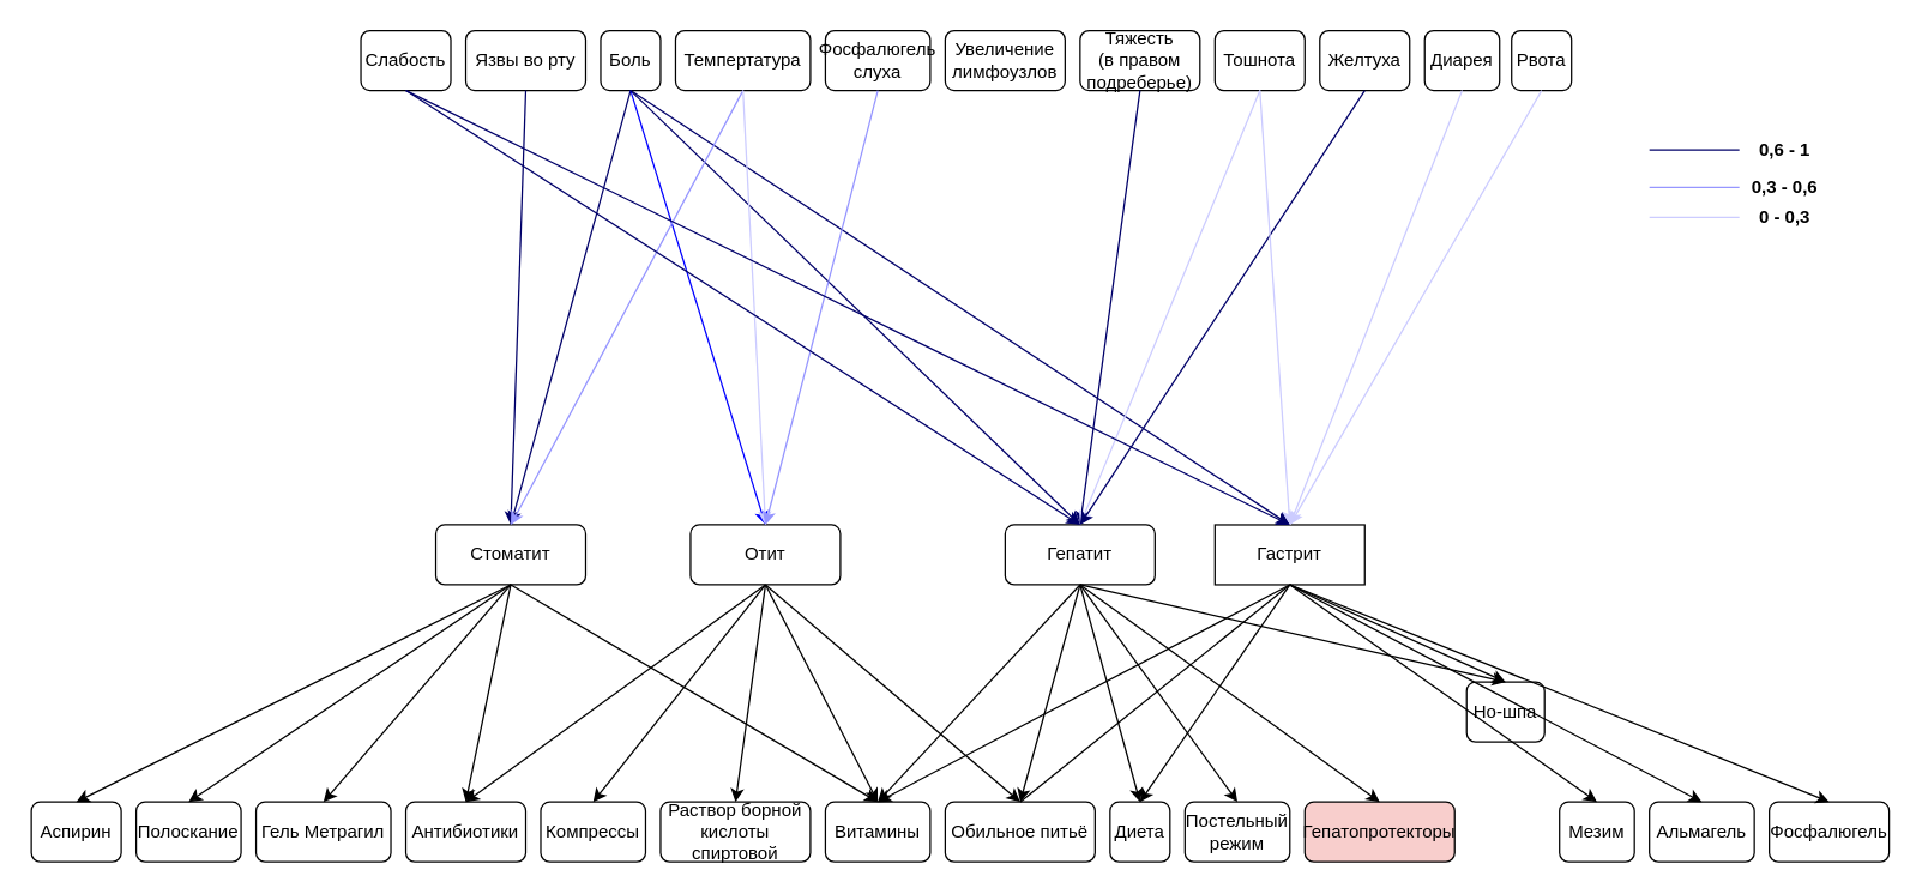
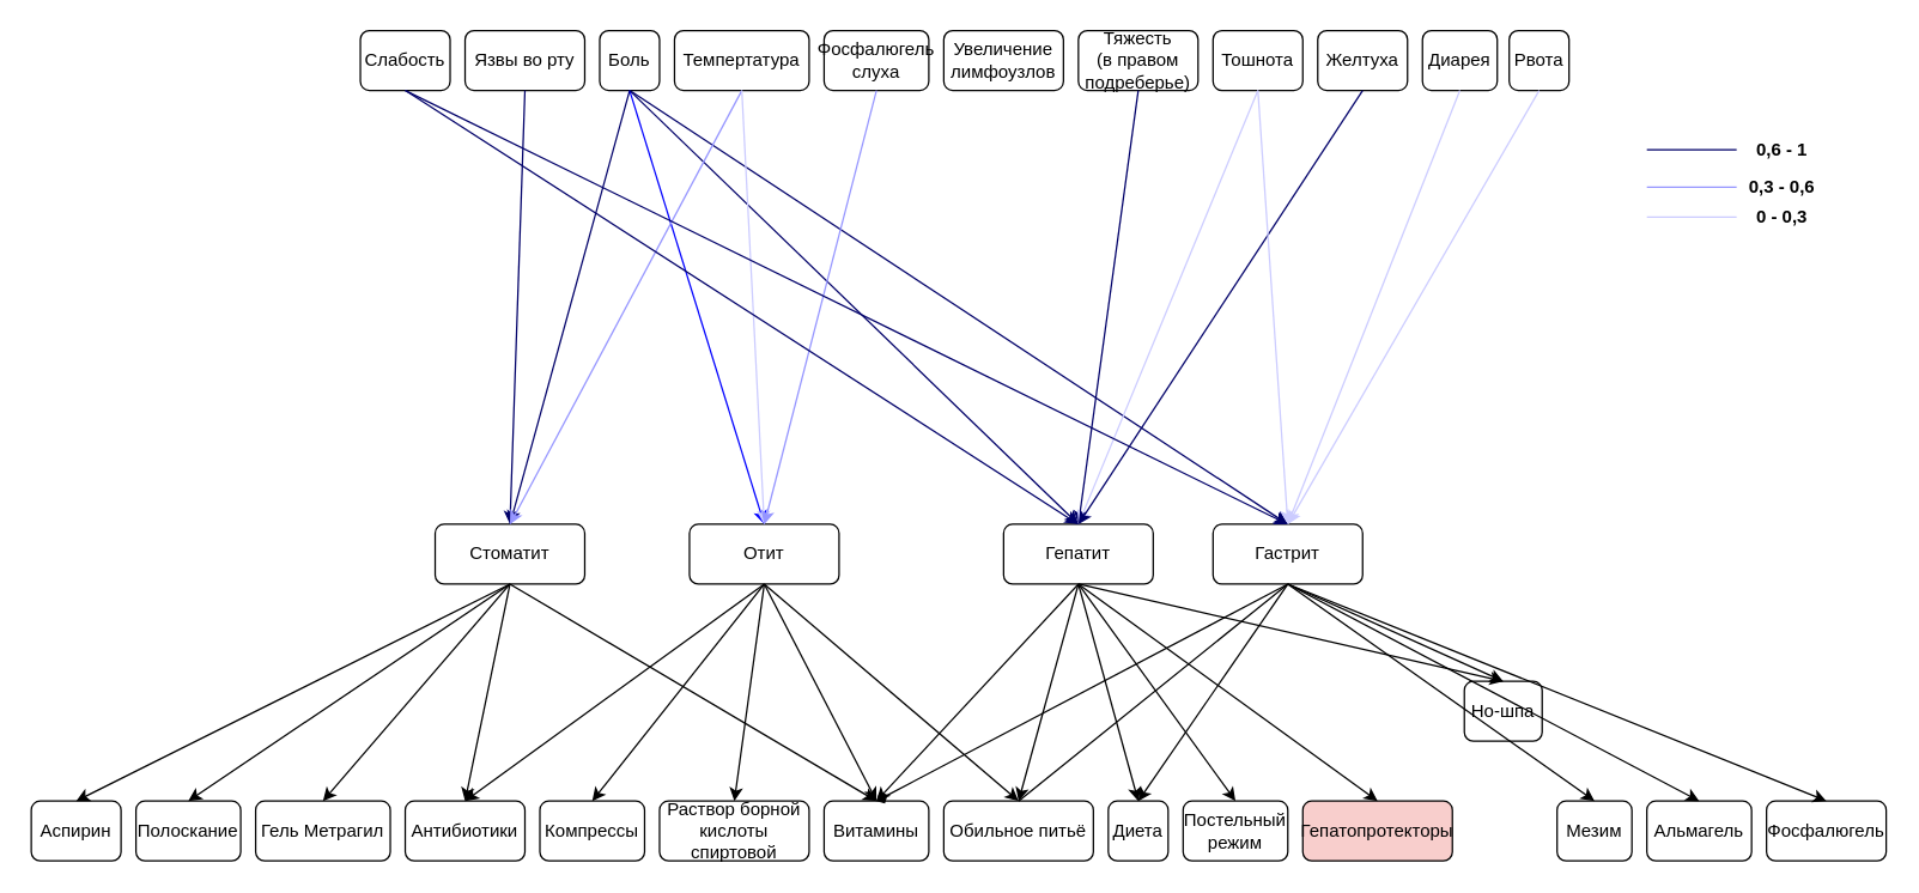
  <mxCell id="0" />
  <mxCell id="1" parent="0" />
  <mxCell id="2" value="Стоматит" style="rounded=1;whiteSpace=wrap;html=1;" parent="1" vertex="1"><mxGeometry x="290" y="350" width="100" height="40" as="geometry" /></mxCell>
  <mxCell id="3" value="Язвы во рту" style="rounded=1;whiteSpace=wrap;html=1;" parent="1" vertex="1"><mxGeometry x="310" y="20" width="80" height="40" as="geometry" /></mxCell>
  <mxCell id="4" value="Боль" style="rounded=1;whiteSpace=wrap;html=1;" parent="1" vertex="1"><mxGeometry x="400" y="20" width="40" height="40" as="geometry" /></mxCell>
  <mxCell id="5" value="Темпертатура" style="rounded=1;whiteSpace=wrap;html=1;" parent="1" vertex="1"><mxGeometry x="450" y="20" width="90" height="40" as="geometry" /></mxCell>
  <mxCell id="6" value="Отит" style="rounded=1;whiteSpace=wrap;html=1;" parent="1" vertex="1"><mxGeometry x="460" y="350" width="100" height="40" as="geometry" /></mxCell>
  <mxCell id="7" value="Фосфалюгель слуха" style="rounded=1;whiteSpace=wrap;html=1;" parent="1" vertex="1"><mxGeometry x="550" y="20" width="70" height="40" as="geometry" /></mxCell>
  <mxCell id="8" value="Увеличение лимфоузлов" style="rounded=1;whiteSpace=wrap;html=1;" parent="1" vertex="1"><mxGeometry x="630" y="20" width="80" height="40" as="geometry" /></mxCell>
  <mxCell id="9" value="Гепатит" style="rounded=1;whiteSpace=wrap;html=1;" parent="1" vertex="1"><mxGeometry x="670" y="350" width="100" height="40" as="geometry" /></mxCell>
  <mxCell id="10" value="Тяжесть &lt;br&gt;(в правом подреберье)" style="rounded=1;whiteSpace=wrap;html=1;" parent="1" vertex="1"><mxGeometry x="720" y="20" width="80" height="40" as="geometry" /></mxCell>
  <mxCell id="11" value="Тошнота" style="rounded=1;whiteSpace=wrap;html=1;" parent="1" vertex="1"><mxGeometry x="810" y="20" width="60" height="40" as="geometry" /></mxCell>
  <mxCell id="12" value="Слабость" style="rounded=1;whiteSpace=wrap;html=1;" parent="1" vertex="1"><mxGeometry x="240" y="20" width="60" height="40" as="geometry" /></mxCell>
  <mxCell id="13" value="Желтуха" style="rounded=1;whiteSpace=wrap;html=1;" parent="1" vertex="1"><mxGeometry x="880" y="20" width="60" height="40" as="geometry" /></mxCell>
  <mxCell id="14" value="Рвота" style="rounded=1;whiteSpace=wrap;html=1;" parent="1" vertex="1"><mxGeometry x="1008" y="20" width="40" height="40" as="geometry" /></mxCell>
  <mxCell id="15" value="Диарея" style="rounded=1;whiteSpace=wrap;html=1;" parent="1" vertex="1"><mxGeometry x="950" y="20" width="50" height="40" as="geometry" /></mxCell>
- <mxCell id="16" value="Гастрит" style="whiteSpace=wrap;html=1;rounded=0;" parent="1" vertex="1"><mxGeometry x="810" y="350" width="100" height="40" as="geometry" /></mxCell>
+ <mxCell id="16" value="Гастрит" style="rounded=1;whiteSpace=wrap;html=1;" parent="1" vertex="1"><mxGeometry x="810" y="350" width="100" height="40" as="geometry" /></mxCell>
  <mxCell id="17" value="" style="endArrow=classic;html=1;rounded=0;exitX=0.5;exitY=1;exitDx=0;exitDy=0;entryX=0.5;entryY=0;entryDx=0;entryDy=0;strokeColor=#000069;" parent="1" source="4" target="2" edge="1"><mxGeometry width="50" height="50" relative="1" as="geometry"><mxPoint x="650" y="130" as="sourcePoint" /><mxPoint x="700" y="80" as="targetPoint" /></mxGeometry></mxCell>
  <mxCell id="18" value="" style="endArrow=classic;html=1;rounded=0;exitX=0.5;exitY=1;exitDx=0;exitDy=0;entryX=0.5;entryY=0;entryDx=0;entryDy=0;strokeColor=#0000FF;" parent="1" source="4" target="6" edge="1"><mxGeometry width="50" height="50" relative="1" as="geometry"><mxPoint x="650" y="130" as="sourcePoint" /><mxPoint x="700" y="80" as="targetPoint" /></mxGeometry></mxCell>
  <mxCell id="19" value="" style="endArrow=classic;html=1;rounded=0;exitX=0.5;exitY=1;exitDx=0;exitDy=0;entryX=0.5;entryY=0;entryDx=0;entryDy=0;strokeColor=#000069;" parent="1" source="4" target="9" edge="1"><mxGeometry width="50" height="50" relative="1" as="geometry"><mxPoint x="479" y="70" as="sourcePoint" /><mxPoint x="550" y="360" as="targetPoint" /></mxGeometry></mxCell>
  <mxCell id="20" value="" style="endArrow=classic;html=1;rounded=0;exitX=0.5;exitY=1;exitDx=0;exitDy=0;entryX=0.5;entryY=0;entryDx=0;entryDy=0;strokeColor=#000069;" parent="1" source="4" target="16" edge="1"><mxGeometry width="50" height="50" relative="1" as="geometry"><mxPoint x="489" y="80" as="sourcePoint" /><mxPoint x="560" y="370" as="targetPoint" /></mxGeometry></mxCell>
  <mxCell id="21" value="" style="endArrow=classic;html=1;rounded=0;exitX=0.5;exitY=1;exitDx=0;exitDy=0;entryX=0.5;entryY=0;entryDx=0;entryDy=0;strokeColor=#000069;" parent="1" source="3" target="2" edge="1"><mxGeometry width="50" height="50" relative="1" as="geometry"><mxPoint x="650" y="130" as="sourcePoint" /><mxPoint x="700" y="80" as="targetPoint" /></mxGeometry></mxCell>
  <mxCell id="22" value="" style="endArrow=classic;html=1;rounded=0;exitX=0.5;exitY=1;exitDx=0;exitDy=0;entryX=0.5;entryY=0;entryDx=0;entryDy=0;strokeColor=#9696FF;" parent="1" source="5" target="2" edge="1"><mxGeometry width="50" height="50" relative="1" as="geometry"><mxPoint x="650" y="130" as="sourcePoint" /><mxPoint x="700" y="80" as="targetPoint" /></mxGeometry></mxCell>
  <mxCell id="23" value="" style="endArrow=classic;html=1;rounded=0;exitX=0.5;exitY=1;exitDx=0;exitDy=0;entryX=0.5;entryY=0;entryDx=0;entryDy=0;strokeColor=#CCCCFF;" parent="1" source="5" target="6" edge="1"><mxGeometry width="50" height="50" relative="1" as="geometry"><mxPoint x="550" y="70" as="sourcePoint" /><mxPoint x="700" y="80" as="targetPoint" /></mxGeometry></mxCell>
  <mxCell id="24" value="" style="endArrow=classic;html=1;rounded=0;exitX=0.5;exitY=1;exitDx=0;exitDy=0;entryX=0.5;entryY=0;entryDx=0;entryDy=0;strokeColor=#9696FF;" parent="1" source="7" target="6" edge="1"><mxGeometry width="50" height="50" relative="1" as="geometry"><mxPoint x="650" y="130" as="sourcePoint" /><mxPoint x="700" y="80" as="targetPoint" /></mxGeometry></mxCell>
  <mxCell id="25" value="" style="endArrow=classic;html=1;rounded=0;exitX=0.5;exitY=1;exitDx=0;exitDy=0;entryX=0.5;entryY=0;entryDx=0;entryDy=0;strokeColor=#000069;" parent="1" source="10" target="9" edge="1"><mxGeometry width="50" height="50" relative="1" as="geometry"><mxPoint x="650" y="130" as="sourcePoint" /><mxPoint x="700" y="80" as="targetPoint" /></mxGeometry></mxCell>
  <mxCell id="26" value="" style="endArrow=classic;html=1;rounded=0;exitX=0.5;exitY=1;exitDx=0;exitDy=0;entryX=0.5;entryY=0;entryDx=0;entryDy=0;strokeColor=#CCCCFF;" parent="1" source="11" target="9" edge="1"><mxGeometry width="50" height="50" relative="1" as="geometry"><mxPoint x="650" y="130" as="sourcePoint" /><mxPoint x="700" y="80" as="targetPoint" /></mxGeometry></mxCell>
  <mxCell id="27" value="" style="endArrow=classic;html=1;rounded=0;exitX=0.5;exitY=1;exitDx=0;exitDy=0;entryX=0.5;entryY=0;entryDx=0;entryDy=0;strokeColor=#000069;" parent="1" source="12" target="9" edge="1"><mxGeometry width="50" height="50" relative="1" as="geometry"><mxPoint x="480" y="130" as="sourcePoint" /><mxPoint x="700" y="80" as="targetPoint" /></mxGeometry></mxCell>
  <mxCell id="28" value="" style="endArrow=classic;html=1;rounded=0;exitX=0.5;exitY=1;exitDx=0;exitDy=0;entryX=0.5;entryY=0;entryDx=0;entryDy=0;strokeColor=#000069;" parent="1" source="13" target="9" edge="1"><mxGeometry width="50" height="50" relative="1" as="geometry"><mxPoint x="650" y="130" as="sourcePoint" /><mxPoint x="700" y="80" as="targetPoint" /></mxGeometry></mxCell>
  <mxCell id="29" value="" style="endArrow=classic;html=1;rounded=0;exitX=0.5;exitY=1;exitDx=0;exitDy=0;entryX=0.5;entryY=0;entryDx=0;entryDy=0;strokeColor=#CCCCFF;" parent="1" source="11" target="16" edge="1"><mxGeometry width="50" height="50" relative="1" as="geometry"><mxPoint x="650" y="130" as="sourcePoint" /><mxPoint x="700" y="80" as="targetPoint" /></mxGeometry></mxCell>
  <mxCell id="30" value="" style="endArrow=classic;html=1;rounded=0;exitX=0.5;exitY=1;exitDx=0;exitDy=0;entryX=0.5;entryY=0;entryDx=0;entryDy=0;strokeColor=#CCCCFF;" parent="1" source="14" target="16" edge="1"><mxGeometry width="50" height="50" relative="1" as="geometry"><mxPoint x="650" y="130" as="sourcePoint" /><mxPoint x="700" y="80" as="targetPoint" /></mxGeometry></mxCell>
  <mxCell id="31" value="" style="endArrow=classic;html=1;rounded=0;exitX=0.5;exitY=1;exitDx=0;exitDy=0;entryX=0.5;entryY=0;entryDx=0;entryDy=0;strokeColor=#CCCCFF;" parent="1" source="15" target="16" edge="1"><mxGeometry width="50" height="50" relative="1" as="geometry"><mxPoint x="650" y="130" as="sourcePoint" /><mxPoint x="700" y="80" as="targetPoint" /></mxGeometry></mxCell>
  <mxCell id="32" value="" style="endArrow=classic;html=1;rounded=0;exitX=0.5;exitY=1;exitDx=0;exitDy=0;entryX=0.5;entryY=0;entryDx=0;entryDy=0;strokeColor=#000069;" parent="1" source="12" target="16" edge="1"><mxGeometry width="50" height="50" relative="1" as="geometry"><mxPoint x="650" y="130" as="sourcePoint" /><mxPoint x="700" y="80" as="targetPoint" /></mxGeometry></mxCell>
  <mxCell id="33" value="Полоскание" style="rounded=1;whiteSpace=wrap;html=1;" parent="1" vertex="1"><mxGeometry x="90" y="535" width="70" height="40" as="geometry" /></mxCell>
  <mxCell id="34" value="Антибиотики" style="rounded=1;whiteSpace=wrap;html=1;" parent="1" vertex="1"><mxGeometry x="270" y="535" width="80" height="40" as="geometry" /></mxCell>
  <mxCell id="35" value="Гель Метрагил" style="rounded=1;whiteSpace=wrap;html=1;" parent="1" vertex="1"><mxGeometry x="170" y="535" width="90" height="40" as="geometry" /></mxCell>
  <mxCell id="36" value="Аспирин" style="rounded=1;whiteSpace=wrap;html=1;" parent="1" vertex="1"><mxGeometry x="20" y="535" width="60" height="40" as="geometry" /></mxCell>
  <mxCell id="37" value="Витамины" style="rounded=1;whiteSpace=wrap;html=1;" parent="1" vertex="1"><mxGeometry x="550" y="535" width="70" height="40" as="geometry" /></mxCell>
  <mxCell id="38" value="Компрессы" style="rounded=1;whiteSpace=wrap;html=1;" parent="1" vertex="1"><mxGeometry x="360" y="535" width="70" height="40" as="geometry" /></mxCell>
  <mxCell id="39" value="Раствор борной кислоты спиртовой" style="rounded=1;whiteSpace=wrap;html=1;" parent="1" vertex="1"><mxGeometry x="440" y="535" width="100" height="40" as="geometry" /></mxCell>
  <mxCell id="40" value="Постельный режим" style="rounded=1;whiteSpace=wrap;html=1;" parent="1" vertex="1"><mxGeometry x="790" y="535" width="70" height="40" as="geometry" /></mxCell>
  <mxCell id="41" value="Диета" style="rounded=1;whiteSpace=wrap;html=1;" parent="1" vertex="1"><mxGeometry x="740" y="535" width="40" height="40" as="geometry" /></mxCell>
  <mxCell id="42" value="Гепатопротекторы" style="rounded=1;whiteSpace=wrap;html=1;fillColor=#f8cecc;" parent="1" vertex="1"><mxGeometry x="870" y="535" width="100" height="40" as="geometry" /></mxCell>
  <mxCell id="43" value="Но-шпа" style="rounded=1;whiteSpace=wrap;html=1;" parent="1" vertex="1"><mxGeometry x="978" y="455" width="52" height="40" as="geometry" /></mxCell>
  <mxCell id="44" value="Альмагель" style="rounded=1;whiteSpace=wrap;html=1;" parent="1" vertex="1"><mxGeometry x="1100" y="535" width="70" height="40" as="geometry" /></mxCell>
  <mxCell id="45" value="Фосфалюгель" style="rounded=1;whiteSpace=wrap;html=1;" parent="1" vertex="1"><mxGeometry x="1180" y="535" width="80" height="40" as="geometry" /></mxCell>
  <mxCell id="46" value="Мезим" style="rounded=1;whiteSpace=wrap;html=1;" parent="1" vertex="1"><mxGeometry x="1040" y="535" width="50" height="40" as="geometry" /></mxCell>
  <mxCell id="47" value="" style="endArrow=classic;html=1;rounded=0;exitX=0.5;exitY=1;exitDx=0;exitDy=0;entryX=0.5;entryY=0;entryDx=0;entryDy=0;" parent="1" source="2" target="33" edge="1"><mxGeometry width="50" height="50" relative="1" as="geometry"><mxPoint x="590" y="610" as="sourcePoint" /><mxPoint x="640" y="560" as="targetPoint" /></mxGeometry></mxCell>
  <mxCell id="48" value="" style="endArrow=classic;html=1;rounded=0;exitX=0.5;exitY=1;exitDx=0;exitDy=0;entryX=0.5;entryY=0;entryDx=0;entryDy=0;" parent="1" source="2" target="35" edge="1"><mxGeometry width="50" height="50" relative="1" as="geometry"><mxPoint x="590" y="610" as="sourcePoint" /><mxPoint x="640" y="560" as="targetPoint" /></mxGeometry></mxCell>
  <mxCell id="49" value="" style="endArrow=classic;html=1;rounded=0;exitX=0.5;exitY=1;exitDx=0;exitDy=0;entryX=0.5;entryY=0;entryDx=0;entryDy=0;" parent="1" source="2" target="37" edge="1"><mxGeometry width="50" height="50" relative="1" as="geometry"><mxPoint x="590" y="610" as="sourcePoint" /><mxPoint x="640" y="560" as="targetPoint" /></mxGeometry></mxCell>
  <mxCell id="50" value="" style="endArrow=classic;html=1;rounded=0;exitX=0.5;exitY=1;exitDx=0;exitDy=0;entryX=0.5;entryY=0;entryDx=0;entryDy=0;" parent="1" source="2" target="34" edge="1"><mxGeometry width="50" height="50" relative="1" as="geometry"><mxPoint x="590" y="610" as="sourcePoint" /><mxPoint x="640" y="560" as="targetPoint" /></mxGeometry></mxCell>
  <mxCell id="51" value="" style="endArrow=classic;html=1;rounded=0;exitX=0.5;exitY=1;exitDx=0;exitDy=0;entryX=0.5;entryY=0;entryDx=0;entryDy=0;" parent="1" source="6" target="38" edge="1"><mxGeometry width="50" height="50" relative="1" as="geometry"><mxPoint x="590" y="610" as="sourcePoint" /><mxPoint x="640" y="560" as="targetPoint" /></mxGeometry></mxCell>
  <mxCell id="52" value="" style="endArrow=classic;html=1;rounded=0;exitX=0.5;exitY=1;exitDx=0;exitDy=0;entryX=0.5;entryY=0;entryDx=0;entryDy=0;" parent="1" source="6" target="39" edge="1"><mxGeometry width="50" height="50" relative="1" as="geometry"><mxPoint x="590" y="610" as="sourcePoint" /><mxPoint x="640" y="560" as="targetPoint" /></mxGeometry></mxCell>
  <mxCell id="53" value="" style="endArrow=classic;html=1;rounded=0;exitX=0.5;exitY=1;exitDx=0;exitDy=0;entryX=0.5;entryY=0;entryDx=0;entryDy=0;" parent="1" source="6" target="34" edge="1"><mxGeometry width="50" height="50" relative="1" as="geometry"><mxPoint x="590" y="610" as="sourcePoint" /><mxPoint x="640" y="560" as="targetPoint" /></mxGeometry></mxCell>
  <mxCell id="54" value="" style="endArrow=classic;html=1;rounded=0;exitX=0.5;exitY=1;exitDx=0;exitDy=0;entryX=0.5;entryY=0;entryDx=0;entryDy=0;" parent="1" source="6" target="37" edge="1"><mxGeometry width="50" height="50" relative="1" as="geometry"><mxPoint x="590" y="610" as="sourcePoint" /><mxPoint x="640" y="560" as="targetPoint" /></mxGeometry></mxCell>
  <mxCell id="55" value="" style="endArrow=classic;html=1;rounded=0;exitX=0.5;exitY=1;exitDx=0;exitDy=0;entryX=0.5;entryY=0;entryDx=0;entryDy=0;" parent="1" source="6" target="67" edge="1"><mxGeometry width="50" height="50" relative="1" as="geometry"><mxPoint x="590" y="610" as="sourcePoint" /><mxPoint x="640" y="560" as="targetPoint" /></mxGeometry></mxCell>
  <mxCell id="56" value="" style="endArrow=classic;html=1;rounded=0;exitX=0.5;exitY=1;exitDx=0;exitDy=0;entryX=0.5;entryY=0;entryDx=0;entryDy=0;" parent="1" source="9" target="40" edge="1"><mxGeometry width="50" height="50" relative="1" as="geometry"><mxPoint x="590" y="610" as="sourcePoint" /><mxPoint x="640" y="560" as="targetPoint" /></mxGeometry></mxCell>
  <mxCell id="57" value="" style="endArrow=classic;html=1;rounded=0;exitX=0.5;exitY=1;exitDx=0;exitDy=0;entryX=0.5;entryY=0;entryDx=0;entryDy=0;" parent="1" source="9" target="41" edge="1"><mxGeometry width="50" height="50" relative="1" as="geometry"><mxPoint x="590" y="610" as="sourcePoint" /><mxPoint x="640" y="560" as="targetPoint" /></mxGeometry></mxCell>
  <mxCell id="58" value="" style="endArrow=classic;html=1;rounded=0;exitX=0.5;exitY=1;exitDx=0;exitDy=0;entryX=0.5;entryY=0;entryDx=0;entryDy=0;" parent="1" source="9" target="67" edge="1"><mxGeometry width="50" height="50" relative="1" as="geometry"><mxPoint x="590" y="610" as="sourcePoint" /><mxPoint x="640" y="560" as="targetPoint" /></mxGeometry></mxCell>
  <mxCell id="59" value="" style="endArrow=classic;html=1;rounded=0;exitX=0.5;exitY=1;exitDx=0;exitDy=0;entryX=0.5;entryY=0;entryDx=0;entryDy=0;" parent="1" source="9" target="37" edge="1"><mxGeometry width="50" height="50" relative="1" as="geometry"><mxPoint x="590" y="610" as="sourcePoint" /><mxPoint x="640" y="560" as="targetPoint" /></mxGeometry></mxCell>
  <mxCell id="60" value="" style="endArrow=classic;html=1;rounded=0;exitX=0.5;exitY=1;exitDx=0;exitDy=0;entryX=0.5;entryY=0;entryDx=0;entryDy=0;" parent="1" source="9" target="43" edge="1"><mxGeometry width="50" height="50" relative="1" as="geometry"><mxPoint x="590" y="610" as="sourcePoint" /><mxPoint x="640" y="560" as="targetPoint" /></mxGeometry></mxCell>
  <mxCell id="61" value="" style="endArrow=classic;html=1;rounded=0;exitX=0.5;exitY=1;exitDx=0;exitDy=0;entryX=0.5;entryY=0;entryDx=0;entryDy=0;" parent="1" source="16" target="41" edge="1"><mxGeometry width="50" height="50" relative="1" as="geometry"><mxPoint x="590" y="610" as="sourcePoint" /><mxPoint x="640" y="560" as="targetPoint" /></mxGeometry></mxCell>
  <mxCell id="62" value="" style="endArrow=classic;html=1;rounded=0;exitX=0.5;exitY=1;exitDx=0;exitDy=0;entryX=0.5;entryY=0;entryDx=0;entryDy=0;" parent="1" source="16" target="44" edge="1"><mxGeometry width="50" height="50" relative="1" as="geometry"><mxPoint x="590" y="610" as="sourcePoint" /><mxPoint x="640" y="560" as="targetPoint" /></mxGeometry></mxCell>
  <mxCell id="63" value="" style="endArrow=classic;html=1;rounded=0;exitX=0.5;exitY=1;exitDx=0;exitDy=0;entryX=0.5;entryY=0;entryDx=0;entryDy=0;startArrow=none;" parent="1" source="16" target="45" edge="1"><mxGeometry width="50" height="50" relative="1" as="geometry"><mxPoint x="590" y="610" as="sourcePoint" /><mxPoint x="640" y="560" as="targetPoint" /></mxGeometry></mxCell>
- <mxCell id="64" value="" style="endArrow=classic;html=1;rounded=0;exitX=0.5;exitY=1;exitDx=0;exitDy=0;entryX=0.5;entryY=0;entryDx=0;entryDy=0;" parent="1" source="16" target="37" edge="1"><mxGeometry width="50" height="50" relative="1" as="geometry"><mxPoint x="590" y="610" as="sourcePoint" /><mxPoint x="640" y="560" as="targetPoint" /></mxGeometry></mxCell>
+ <mxCell id="64" value="" style="endArrow=diamond;html=1;rounded=0;exitX=0.5;exitY=1;exitDx=0;exitDy=0;entryX=0.5;entryY=0;entryDx=0;entryDy=0;" parent="1" source="16" target="37" edge="1"><mxGeometry width="50" height="50" relative="1" as="geometry"><mxPoint x="590" y="610" as="sourcePoint" /><mxPoint x="640" y="560" as="targetPoint" /></mxGeometry></mxCell>
  <mxCell id="65" value="" style="endArrow=classic;html=1;rounded=0;exitX=0.5;exitY=1;exitDx=0;exitDy=0;entryX=0.5;entryY=0;entryDx=0;entryDy=0;" parent="1" source="16" target="43" edge="1"><mxGeometry width="50" height="50" relative="1" as="geometry"><mxPoint x="590" y="610" as="sourcePoint" /><mxPoint x="640" y="560" as="targetPoint" /></mxGeometry></mxCell>
  <mxCell id="66" value="" style="endArrow=classic;html=1;rounded=0;exitX=0.5;exitY=1;exitDx=0;exitDy=0;entryX=0.5;entryY=0;entryDx=0;entryDy=0;" parent="1" source="16" target="46" edge="1"><mxGeometry width="50" height="50" relative="1" as="geometry"><mxPoint x="590" y="610" as="sourcePoint" /><mxPoint x="640" y="560" as="targetPoint" /></mxGeometry></mxCell>
  <mxCell id="67" value="Обильное питьё" style="rounded=1;whiteSpace=wrap;html=1;" parent="1" vertex="1"><mxGeometry x="630" y="535" width="100" height="40" as="geometry" /></mxCell>
  <mxCell id="68" value="" style="endArrow=none;html=1;rounded=0;exitX=0.5;exitY=1;exitDx=0;exitDy=0;entryX=0.5;entryY=0;entryDx=0;entryDy=0;" parent="1" source="16" target="67" edge="1"><mxGeometry width="50" height="50" relative="1" as="geometry"><mxPoint x="860" y="390" as="sourcePoint" /><mxPoint x="570" y="750" as="targetPoint" /></mxGeometry></mxCell>
  <mxCell id="69" value="" style="endArrow=classic;html=1;rounded=0;exitX=0.5;exitY=1;exitDx=0;exitDy=0;entryX=0.5;entryY=0;entryDx=0;entryDy=0;" parent="1" source="2" target="36" edge="1"><mxGeometry width="50" height="50" relative="1" as="geometry"><mxPoint x="590" y="610" as="sourcePoint" /><mxPoint x="640" y="560" as="targetPoint" /></mxGeometry></mxCell>
  <mxCell id="70" value="" style="endArrow=classic;html=1;rounded=0;exitX=0.5;exitY=1;exitDx=0;exitDy=0;entryX=0.5;entryY=0;entryDx=0;entryDy=0;" parent="1" source="9" target="42" edge="1"><mxGeometry width="50" height="50" relative="1" as="geometry"><mxPoint x="590" y="610" as="sourcePoint" /><mxPoint x="640" y="560" as="targetPoint" /></mxGeometry></mxCell>
  <mxCell id="71" value="" style="endArrow=none;html=1;rounded=0;strokeColor=#000069;" edge="1" parent="1"><mxGeometry width="50" height="50" relative="1" as="geometry"><mxPoint x="1100" y="99.57" as="sourcePoint" /><mxPoint x="1160" y="99.57" as="targetPoint" /></mxGeometry></mxCell>
  <mxCell id="72" value="" style="endArrow=none;html=1;rounded=0;strokeColor=#9696FF;" edge="1" parent="1"><mxGeometry width="50" height="50" relative="1" as="geometry"><mxPoint x="1100" y="124.57" as="sourcePoint" /><mxPoint x="1160" y="124.57" as="targetPoint" /></mxGeometry></mxCell>
  <mxCell id="73" value="" style="endArrow=none;html=1;rounded=0;strokeColor=#CCCCFF;" edge="1" parent="1"><mxGeometry width="50" height="50" relative="1" as="geometry"><mxPoint x="1100" y="144.57" as="sourcePoint" /><mxPoint x="1160" y="144.57" as="targetPoint" /></mxGeometry></mxCell>
  <mxCell id="74" value="&lt;b&gt;0,6 - 1&lt;/b&gt;" style="text;html=1;align=center;verticalAlign=middle;resizable=0;points=[];autosize=1;strokeColor=none;fillColor=none;" vertex="1" parent="1"><mxGeometry x="1160" y="85" width="60" height="30" as="geometry" /></mxCell>
  <mxCell id="75" value="&lt;b&gt;0,3 - 0,6&lt;/b&gt;" style="text;html=1;align=center;verticalAlign=middle;resizable=0;points=[];autosize=1;strokeColor=none;fillColor=none;" vertex="1" parent="1"><mxGeometry x="1155" y="110" width="70" height="30" as="geometry" /></mxCell>
  <mxCell id="76" value="&lt;b&gt;0 - 0,3&lt;/b&gt;" style="text;html=1;align=center;verticalAlign=middle;resizable=0;points=[];autosize=1;strokeColor=none;fillColor=none;" vertex="1" parent="1"><mxGeometry x="1160" y="130" width="60" height="30" as="geometry" /></mxCell>
